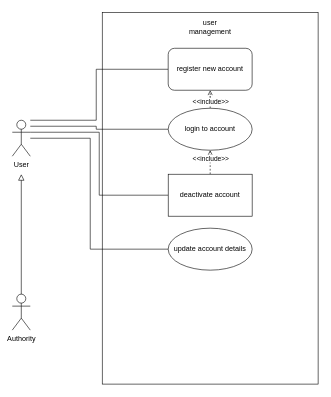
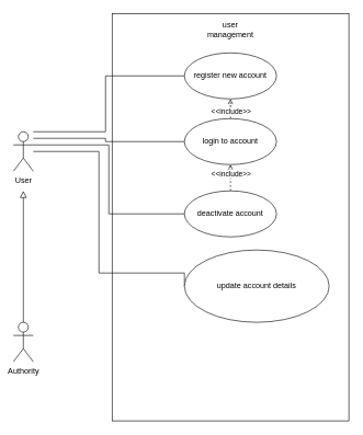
  <mxCell id="0" />
  <mxCell id="1" parent="0" />
  <mxCell id="2" value="" style="rounded=0;whiteSpace=wrap;html=1;" vertex="1" parent="1"><mxGeometry x="170" y="20" width="360" height="620" as="geometry" /></mxCell>
  <mxCell id="3" value="user management" style="text;html=1;align=center;verticalAlign=middle;whiteSpace=wrap;rounded=0;" vertex="1" parent="1"><mxGeometry x="320" y="30" width="60" height="30" as="geometry" /></mxCell>
  <mxCell id="4" style="edgeStyle=orthogonalEdgeStyle;rounded=0;orthogonalLoop=1;jettySize=auto;html=1;entryX=0;entryY=0.5;entryDx=0;entryDy=0;endArrow=none;startFill=0;" edge="1" parent="1" source="8" target="9"><mxGeometry relative="1" as="geometry"><mxPoint x="110" y="160" as="targetPoint" /><Array as="points"><mxPoint x="160" y="200" /><mxPoint x="160" y="115" /></Array></mxGeometry></mxCell>
  <mxCell id="5" style="edgeStyle=orthogonalEdgeStyle;rounded=0;orthogonalLoop=1;jettySize=auto;html=1;endArrow=none;startFill=0;" edge="1" parent="1" source="8" target="12"><mxGeometry relative="1" as="geometry"><Array as="points"><mxPoint x="160" y="210" /><mxPoint x="160" y="215" /></Array></mxGeometry></mxCell>
  <mxCell id="6" style="edgeStyle=orthogonalEdgeStyle;rounded=0;orthogonalLoop=1;jettySize=auto;html=1;entryX=0;entryY=0.5;entryDx=0;entryDy=0;endArrow=none;startFill=0;" edge="1" parent="1" source="8" target="15"><mxGeometry relative="1" as="geometry"><Array as="points"><mxPoint x="165" y="220" /><mxPoint x="165" y="325" /></Array></mxGeometry></mxCell>
  <mxCell id="7" style="edgeStyle=orthogonalEdgeStyle;rounded=0;orthogonalLoop=1;jettySize=auto;html=1;entryX=0;entryY=0.5;entryDx=0;entryDy=0;endArrow=none;startFill=0;" edge="1" parent="1" source="8" target="16"><mxGeometry relative="1" as="geometry"><Array as="points"><mxPoint x="150" y="230" /><mxPoint x="150" y="415" /></Array></mxGeometry></mxCell>
  <mxCell id="8" value="User" style="shape=umlActor;verticalLabelPosition=bottom;verticalAlign=top;html=1;outlineConnect=0;" vertex="1" parent="1"><mxGeometry x="20" y="200" width="30" height="60" as="geometry" /></mxCell>
- <mxCell id="9" value="register new account" style="whiteSpace=wrap;html=1;rounded=1;" vertex="1" parent="1"><mxGeometry x="280" y="80" width="140" height="70" as="geometry" /></mxCell>
+ <mxCell id="9" value="register new account" style="ellipse;whiteSpace=wrap;html=1;" vertex="1" parent="1"><mxGeometry x="280" y="80" width="140" height="70" as="geometry" /></mxCell>
  <mxCell id="10" value="" style="edgeStyle=orthogonalEdgeStyle;rounded=0;orthogonalLoop=1;jettySize=auto;html=1;endArrow=open;endFill=0;dashed=1;" edge="1" parent="1" source="12" target="9"><mxGeometry relative="1" as="geometry" /></mxCell>
  <mxCell id="11" value="&amp;lt;&amp;lt;include&amp;gt;&amp;gt;" style="edgeLabel;html=1;align=center;verticalAlign=middle;resizable=0;points=[];" vertex="1" connectable="0" parent="10"><mxGeometry x="0.28" relative="1" as="geometry"><mxPoint as="offset" /></mxGeometry></mxCell>
  <mxCell id="12" value="login to account" style="ellipse;whiteSpace=wrap;html=1;" vertex="1" parent="1"><mxGeometry x="280" y="180" width="140" height="70" as="geometry" /></mxCell>
  <mxCell id="13" value="" style="edgeStyle=orthogonalEdgeStyle;rounded=0;orthogonalLoop=1;jettySize=auto;html=1;endArrow=open;endFill=0;dashed=1;" edge="1" parent="1" source="15" target="12"><mxGeometry relative="1" as="geometry" /></mxCell>
  <mxCell id="14" value="&amp;lt;&amp;lt;include&amp;gt;&amp;gt;" style="edgeLabel;html=1;align=center;verticalAlign=middle;resizable=0;points=[];" vertex="1" connectable="0" parent="13"><mxGeometry x="0.36" relative="1" as="geometry"><mxPoint as="offset" /></mxGeometry></mxCell>
- <mxCell id="15" value="deactivate account" style="whiteSpace=wrap;html=1;rounded=0;" vertex="1" parent="1"><mxGeometry x="280" y="290" width="140" height="70" as="geometry" /></mxCell>
- <mxCell id="16" value="update account details" style="ellipse;whiteSpace=wrap;html=1;" vertex="1" parent="1"><mxGeometry x="280" y="380" width="140" height="70" as="geometry" /></mxCell>
+ <mxCell id="15" value="deactivate account" style="ellipse;whiteSpace=wrap;html=1;" vertex="1" parent="1"><mxGeometry x="280" y="290" width="140" height="70" as="geometry" /></mxCell>
+ <mxCell id="16" value="update account details" style="ellipse;whiteSpace=wrap;html=1;" vertex="1" parent="1"><mxGeometry x="280" y="380" width="220" height="110" as="geometry" /></mxCell>
  <mxCell id="17" value="Authority" style="shape=umlActor;verticalLabelPosition=bottom;verticalAlign=top;html=1;outlineConnect=0;" vertex="1" parent="1"><mxGeometry x="20" y="490" width="30" height="60" as="geometry" /></mxCell>
  <mxCell id="18" value="" style="endArrow=block;startArrow=none;endFill=0;startFill=0;endSize=8;html=1;verticalAlign=bottom;labelBackgroundColor=none;rounded=0;exitX=0.5;exitY=0;exitDx=0;exitDy=0;exitPerimeter=0;" edge="1" parent="1" source="17"><mxGeometry width="160" relative="1" as="geometry"><mxPoint x="-30" y="370" as="sourcePoint" /><mxPoint x="35" y="290" as="targetPoint" /></mxGeometry></mxCell>
